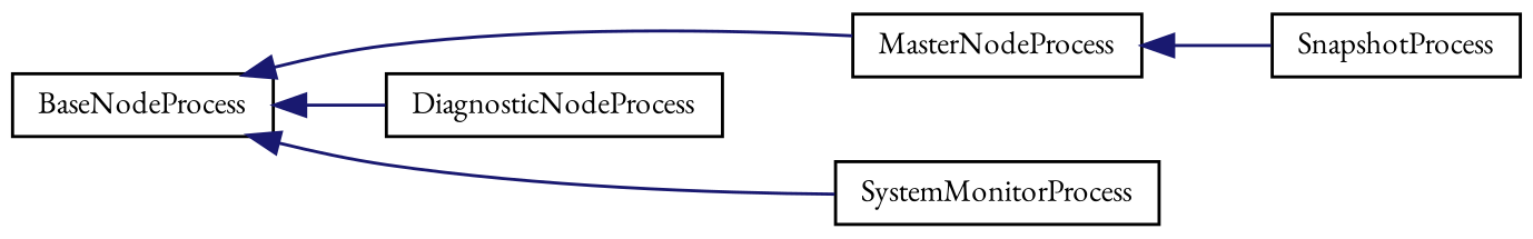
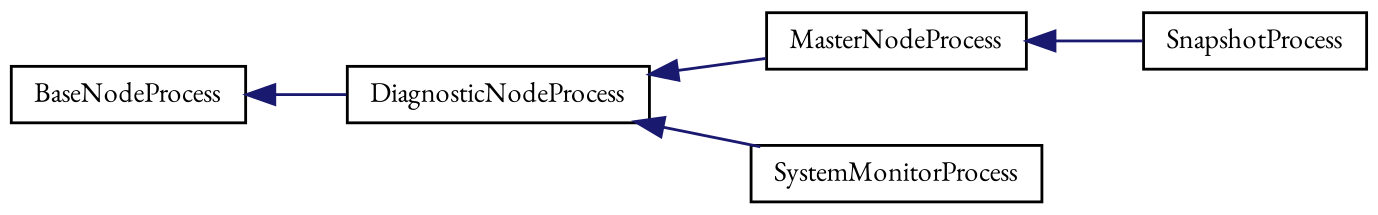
  digraph {
    fontname="EB Garamond"
    rankdir=LR
    node [color=black fillcolor=white fontname="EB Garamond" fontsize=10 shape=record style=filled]
    edge [color=midnightblue dir=back fontname="EB Garamond" fontsize=10 labelfontname=Helvetica labelfontsize=10 style=solid]
    n1 [height=0.2 label=BaseNodeProcess width=0.4]
    n2 [height=0.2 label=DiagnosticNodeProcess width=0.4]
    n3 [height=0.2 label=MasterNodeProcess width=0.4]
    n4 [height=0.2 label=SystemMonitorProcess width=0.4]
    n5 [height=0.2 label=SnapshotProcess width=0.4]
    n1 -> n2
-   n1 -> n3
-   n1 -> n4
+   n2 -> n3
+   n2 -> n4
    n3 -> n5
  }
